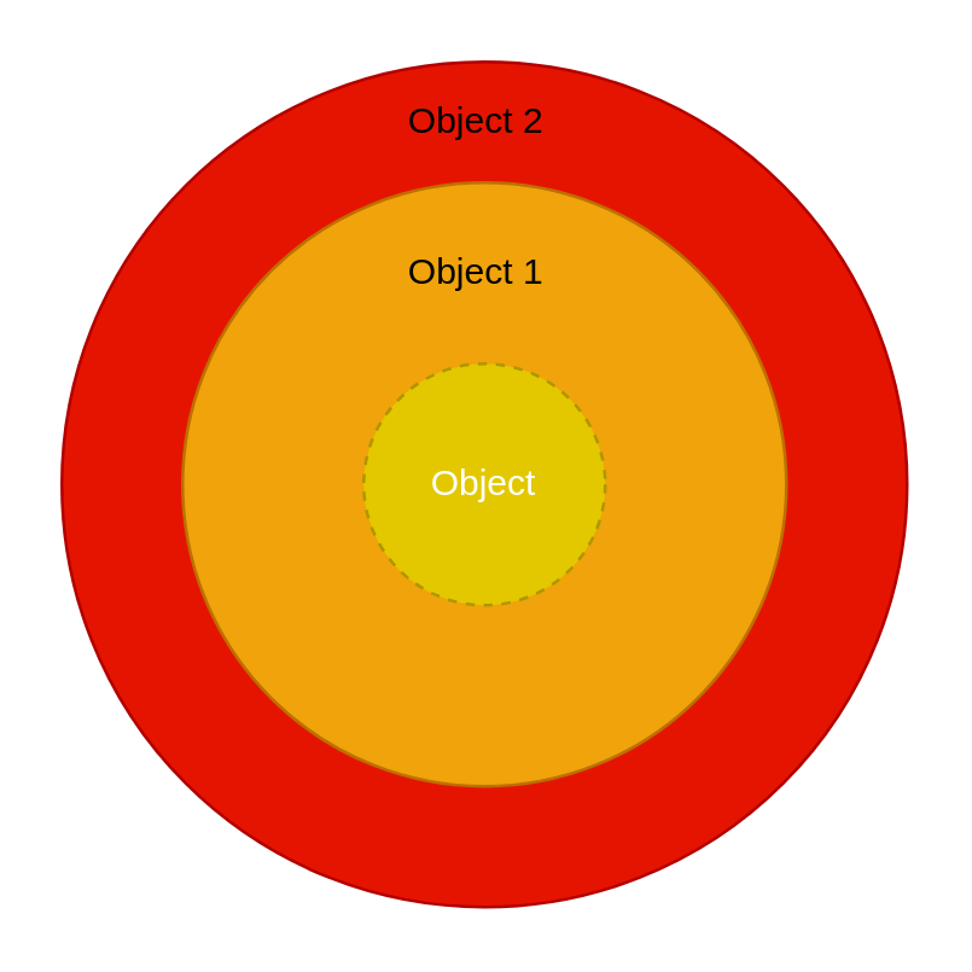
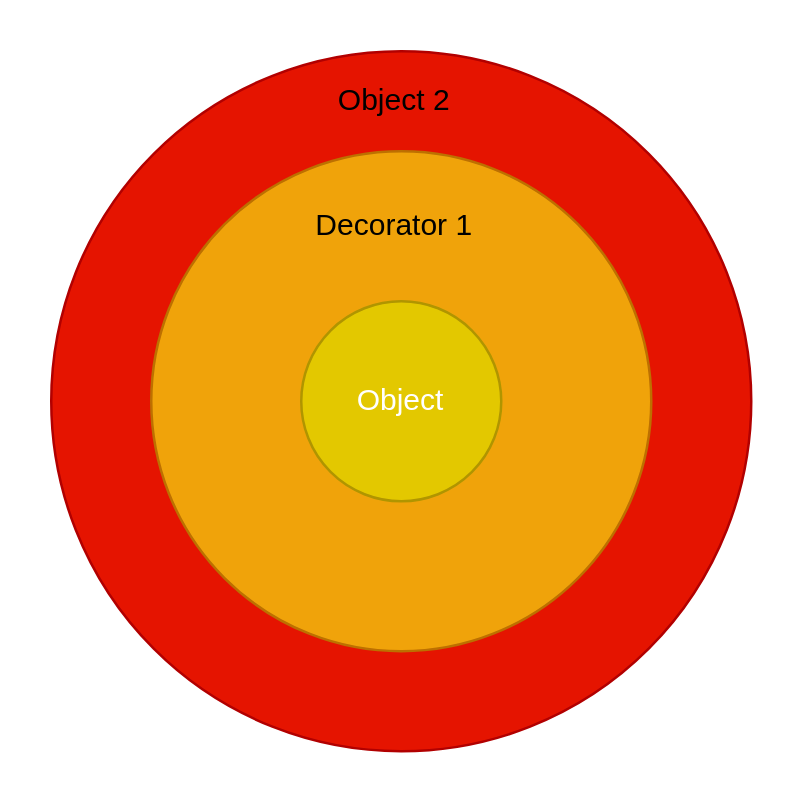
  <mxCell id="0" />
  <mxCell id="1" parent="0" />
  <mxCell id="2" value="" style="ellipse;whiteSpace=wrap;html=1;aspect=fixed;fillColor=#e51400;strokeColor=#B20000;fontColor=#ffffff;" vertex="1" parent="1"><mxGeometry x="20" y="20" width="280" height="280" as="geometry" /></mxCell>
  <mxCell id="3" value="" style="ellipse;whiteSpace=wrap;html=1;aspect=fixed;fillColor=#f0a30a;strokeColor=#BD7000;fontColor=#ffffff;" vertex="1" parent="1"><mxGeometry x="60" y="60" width="200" height="200" as="geometry" /></mxCell>
- <mxCell id="4" value="Object" style="ellipse;whiteSpace=wrap;html=1;aspect=fixed;fillColor=#e3c800;strokeColor=#B09500;fontColor=#ffffff;dashed=1;" vertex="1" parent="1"><mxGeometry x="120" y="120" width="80" height="80" as="geometry" /></mxCell>
+ <mxCell id="4" value="Object" style="ellipse;whiteSpace=wrap;html=1;aspect=fixed;fillColor=#e3c800;strokeColor=#B09500;fontColor=#ffffff;" vertex="1" parent="1"><mxGeometry x="120" y="120" width="80" height="80" as="geometry" /></mxCell>
  <mxCell id="5" value="Object 2" style="text;html=1;align=center;verticalAlign=middle;whiteSpace=wrap;rounded=0;" vertex="1" parent="1"><mxGeometry x="115" y="30" width="85" height="20" as="geometry" /></mxCell>
- <mxCell id="6" value="Object 1" style="text;html=1;align=center;verticalAlign=middle;whiteSpace=wrap;rounded=0;" vertex="1" parent="1"><mxGeometry x="115" y="80" width="85" height="20" as="geometry" /></mxCell>
+ <mxCell id="6" value="Decorator 1" style="text;html=1;align=center;verticalAlign=middle;whiteSpace=wrap;rounded=0;" vertex="1" parent="1"><mxGeometry x="115" y="80" width="85" height="20" as="geometry" /></mxCell>
